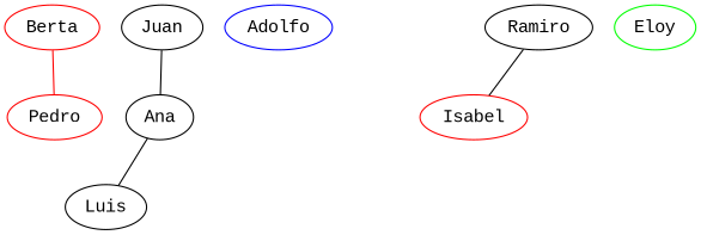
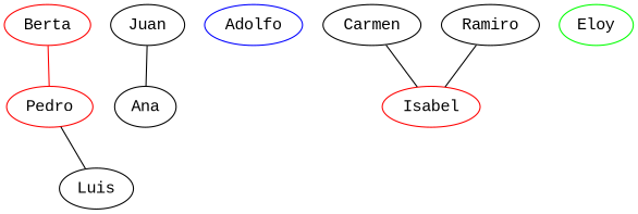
  strict graph {
    fontname="Liberation Mono"
    node [color=black fontname="Liberation Mono"]
    edge [color=black fontname="Liberation Mono"]
    n1 [label=Ana]
    n2 [label=Luis]
    n3 [color=red label=Berta]
    n4 [color=red label=Pedro]
    n5 [color=blue label=Adolfo]
+   n6 [label=Carmen]
    n7 [color=red label=Isabel]
    n8 [label=Juan]
    n9 [label=Ramiro]
    n10 [color=green label=Eloy]
-   n1 -- n2
+   n4 -- n2
    n3 -- n4 [color=red]
+   n6 -- n7
    n8 -- n1
    n9 -- n7
  }
